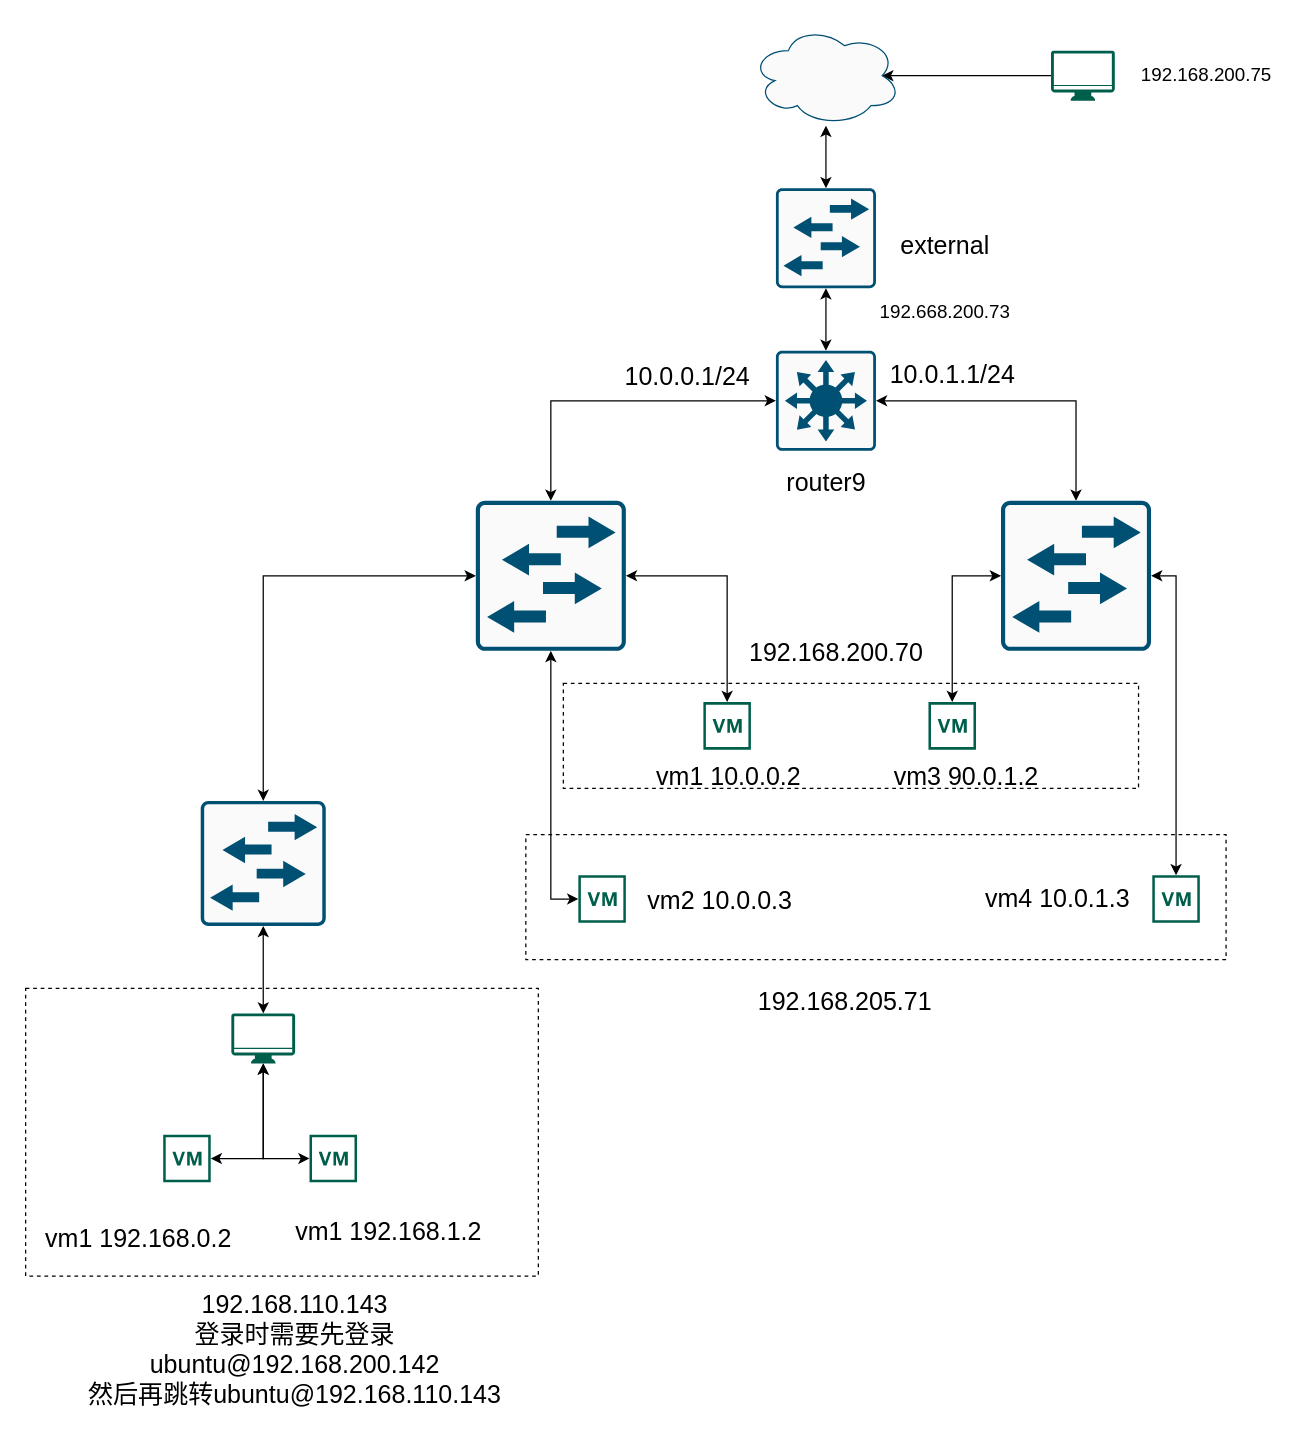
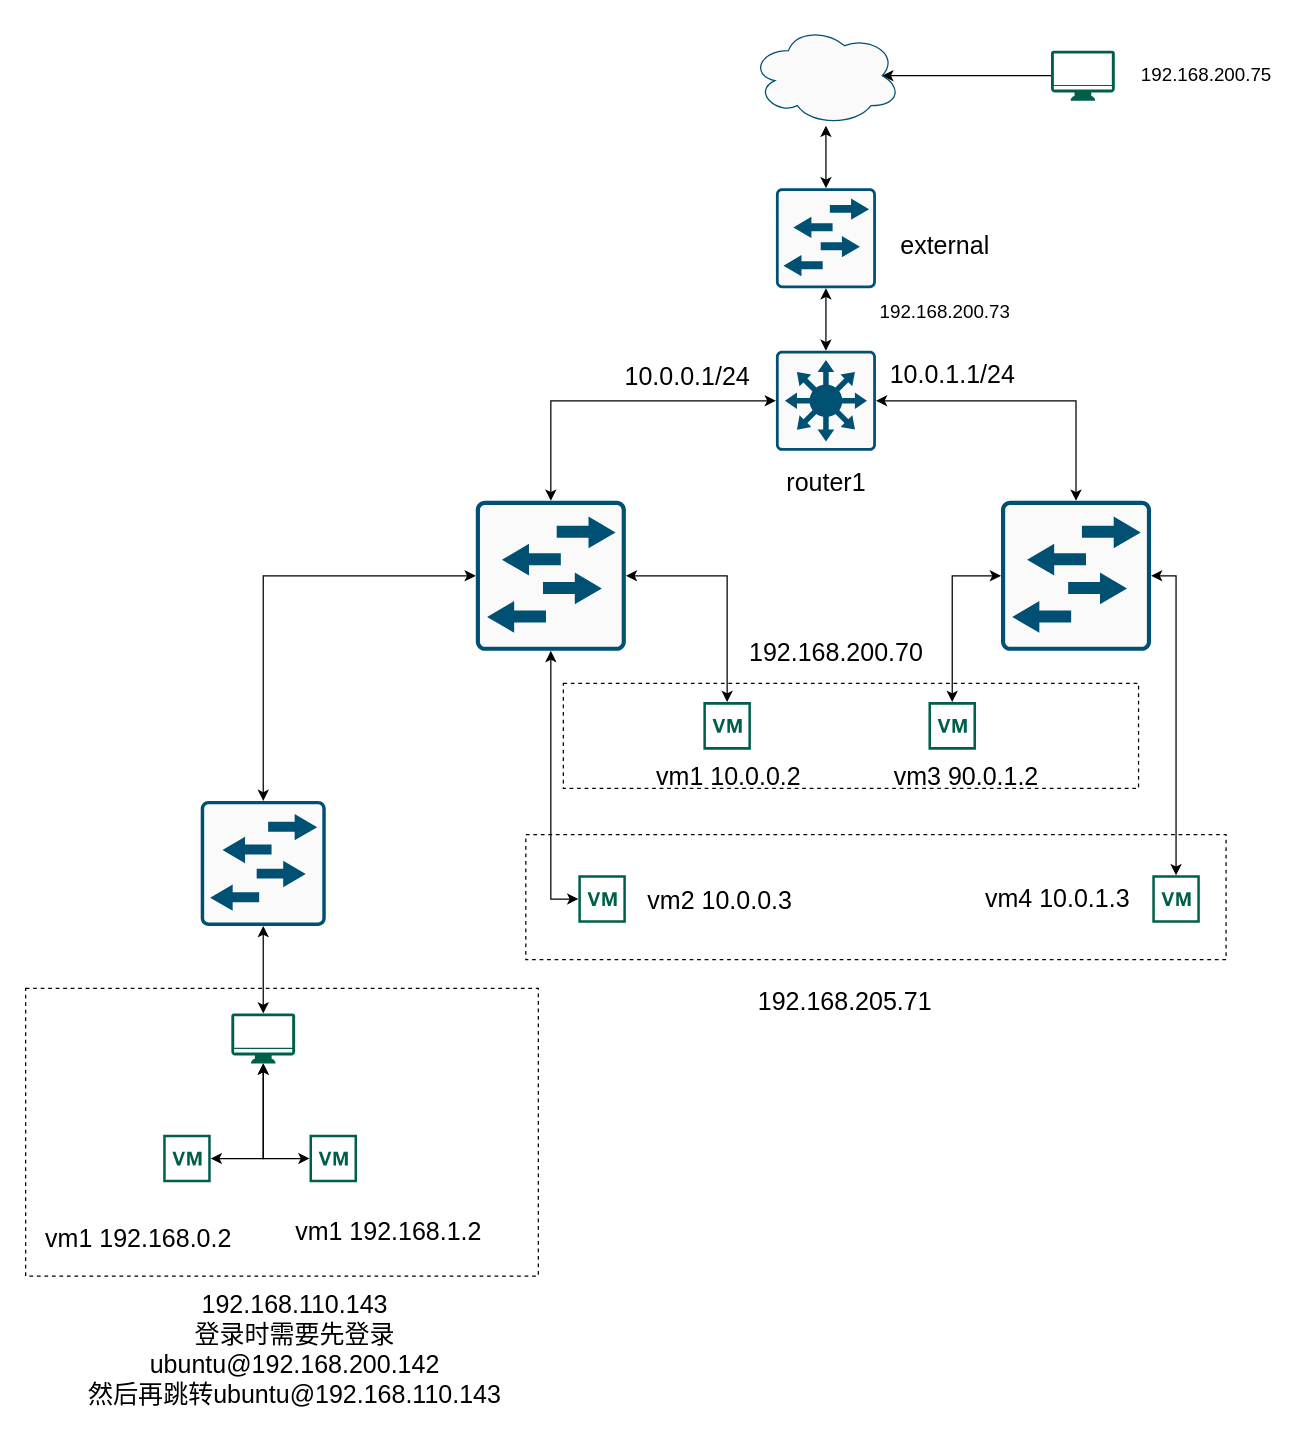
  <mxCell id="0" style=";html=1;" />
  <mxCell id="1" style=";html=1;" parent="0" />
  <mxCell id="2" value="" style="rounded=0;whiteSpace=wrap;html=1;fontSize=20;fillColor=none;dashed=1;" vertex="1" parent="1"><mxGeometry x="450" y="546" width="460" height="84" as="geometry" /></mxCell>
  <mxCell id="3" value="" style="rounded=0;whiteSpace=wrap;html=1;fontSize=20;fillColor=none;dashed=1;" vertex="1" parent="1"><mxGeometry x="420" y="667" width="560" height="100" as="geometry" /></mxCell>
  <mxCell id="4" value="" style="edgeStyle=none;rounded=0;orthogonalLoop=1;jettySize=auto;html=1;entryX=0.875;entryY=0.5;entryDx=0;entryDy=0;entryPerimeter=0;" edge="1" parent="1" source="5" target="11"><mxGeometry relative="1" as="geometry"><mxPoint x="1105" y="130" as="targetPoint" /></mxGeometry></mxCell>
  <mxCell id="5" value="" style="pointerEvents=1;shadow=0;dashed=0;html=1;strokeColor=none;fillColor=#005F4B;labelPosition=center;verticalLabelPosition=bottom;verticalAlign=top;align=center;outlineConnect=0;shape=mxgraph.veeam2.monitor;" vertex="1" parent="1"><mxGeometry x="840" y="40" width="51" height="40" as="geometry" /></mxCell>
  <mxCell id="6" value="192.168.200.75" style="text;html=1;resizable=0;autosize=1;align=center;verticalAlign=middle;points=[];fillColor=none;strokeColor=none;rounded=0;fontSize=15;" vertex="1" parent="1"><mxGeometry x="904" y="49" width="120" height="20" as="geometry" /></mxCell>
  <mxCell id="7" value="" style="edgeStyle=none;rounded=0;orthogonalLoop=1;jettySize=auto;html=1;startArrow=classic;startFill=1;fontSize=15;" edge="1" parent="1" source="8" target="11"><mxGeometry relative="1" as="geometry" /></mxCell>
  <mxCell id="8" value="" style="points=[[0.015,0.015,0],[0.985,0.015,0],[0.985,0.985,0],[0.015,0.985,0],[0.25,0,0],[0.5,0,0],[0.75,0,0],[1,0.25,0],[1,0.5,0],[1,0.75,0],[0.75,1,0],[0.5,1,0],[0.25,1,0],[0,0.75,0],[0,0.5,0],[0,0.25,0]];verticalLabelPosition=bottom;html=1;verticalAlign=top;aspect=fixed;align=center;pointerEvents=1;shape=mxgraph.cisco19.rect;prIcon=l2_switch;fillColor=#FAFAFA;strokeColor=#005073;fontSize=15;" vertex="1" parent="1"><mxGeometry x="620" y="150" width="80" height="80" as="geometry" /></mxCell>
  <mxCell id="9" value="" style="edgeStyle=none;rounded=0;orthogonalLoop=1;jettySize=auto;html=1;fontSize=15;startArrow=classic;startFill=1;" edge="1" parent="1" source="10" target="8"><mxGeometry relative="1" as="geometry" /></mxCell>
  <mxCell id="10" value="" style="points=[[0.015,0.015,0],[0.985,0.015,0],[0.985,0.985,0],[0.015,0.985,0],[0.25,0,0],[0.5,0,0],[0.75,0,0],[1,0.25,0],[1,0.5,0],[1,0.75,0],[0.75,1,0],[0.5,1,0],[0.25,1,0],[0,0.75,0],[0,0.5,0],[0,0.25,0]];verticalLabelPosition=bottom;html=1;verticalAlign=top;aspect=fixed;align=center;pointerEvents=1;shape=mxgraph.cisco19.rect;prIcon=l3_switch;fillColor=#FAFAFA;strokeColor=#005073;fontSize=15;" vertex="1" parent="1"><mxGeometry x="620" y="280" width="80" height="80" as="geometry" /></mxCell>
  <mxCell id="11" value="" style="ellipse;shape=cloud;whiteSpace=wrap;html=1;fontSize=15;verticalAlign=top;strokeColor=#005073;fillColor=#FAFAFA;" vertex="1" parent="1"><mxGeometry x="600" y="20" width="120" height="80" as="geometry" /></mxCell>
  <mxCell id="12" value="external" style="text;html=1;resizable=0;autosize=1;align=center;verticalAlign=middle;points=[];fillColor=none;strokeColor=none;rounded=0;fontSize=20;" vertex="1" parent="1"><mxGeometry x="710" y="180" width="90" height="30" as="geometry" /></mxCell>
- <mxCell id="13" value="router9" style="text;html=1;resizable=0;autosize=1;align=center;verticalAlign=middle;points=[];fillColor=none;strokeColor=none;rounded=0;fontSize=20;" vertex="1" parent="1"><mxGeometry x="620" y="370" width="80" height="30" as="geometry" /></mxCell>
+ <mxCell id="13" value="router1" style="text;html=1;resizable=0;autosize=1;align=center;verticalAlign=middle;points=[];fillColor=none;strokeColor=none;rounded=0;fontSize=20;" vertex="1" parent="1"><mxGeometry x="620" y="370" width="80" height="30" as="geometry" /></mxCell>
  <mxCell id="14" style="edgeStyle=orthogonalEdgeStyle;rounded=0;orthogonalLoop=1;jettySize=auto;html=1;exitX=0.5;exitY=0;exitDx=0;exitDy=0;exitPerimeter=0;entryX=0;entryY=0.5;entryDx=0;entryDy=0;entryPerimeter=0;startArrow=classic;startFill=1;fontSize=20;" edge="1" parent="1" source="16" target="10"><mxGeometry relative="1" as="geometry" /></mxCell>
  <mxCell id="15" style="edgeStyle=orthogonalEdgeStyle;rounded=0;orthogonalLoop=1;jettySize=auto;html=1;exitX=1;exitY=0.5;exitDx=0;exitDy=0;exitPerimeter=0;startArrow=classic;startFill=1;fontSize=20;" edge="1" parent="1" source="16" target="27"><mxGeometry relative="1" as="geometry" /></mxCell>
  <mxCell id="16" value="" style="points=[[0.015,0.015,0],[0.985,0.015,0],[0.985,0.985,0],[0.015,0.985,0],[0.25,0,0],[0.5,0,0],[0.75,0,0],[1,0.25,0],[1,0.5,0],[1,0.75,0],[0.75,1,0],[0.5,1,0],[0.25,1,0],[0,0.75,0],[0,0.5,0],[0,0.25,0]];verticalLabelPosition=bottom;html=1;verticalAlign=top;aspect=fixed;align=center;pointerEvents=1;shape=mxgraph.cisco19.rect;prIcon=l2_switch;fillColor=#FAFAFA;strokeColor=#005073;fontSize=20;" vertex="1" parent="1"><mxGeometry x="380" y="400" width="120" height="120" as="geometry" /></mxCell>
  <mxCell id="17" style="edgeStyle=orthogonalEdgeStyle;rounded=0;orthogonalLoop=1;jettySize=auto;html=1;exitX=0.5;exitY=0;exitDx=0;exitDy=0;exitPerimeter=0;entryX=1;entryY=0.5;entryDx=0;entryDy=0;entryPerimeter=0;startArrow=classic;startFill=1;fontSize=20;" edge="1" parent="1" source="20" target="10"><mxGeometry relative="1" as="geometry" /></mxCell>
  <mxCell id="18" style="edgeStyle=orthogonalEdgeStyle;rounded=0;orthogonalLoop=1;jettySize=auto;html=1;exitX=1;exitY=0.5;exitDx=0;exitDy=0;exitPerimeter=0;startArrow=classic;startFill=1;fontSize=20;" edge="1" parent="1" source="20" target="24"><mxGeometry relative="1" as="geometry" /></mxCell>
  <mxCell id="19" style="edgeStyle=orthogonalEdgeStyle;rounded=0;orthogonalLoop=1;jettySize=auto;html=1;exitX=0;exitY=0.5;exitDx=0;exitDy=0;exitPerimeter=0;startArrow=classic;startFill=1;fontSize=20;" edge="1" parent="1" source="20" target="23"><mxGeometry relative="1" as="geometry" /></mxCell>
  <mxCell id="20" value="" style="points=[[0.015,0.015,0],[0.985,0.015,0],[0.985,0.985,0],[0.015,0.985,0],[0.25,0,0],[0.5,0,0],[0.75,0,0],[1,0.25,0],[1,0.5,0],[1,0.75,0],[0.75,1,0],[0.5,1,0],[0.25,1,0],[0,0.75,0],[0,0.5,0],[0,0.25,0]];verticalLabelPosition=bottom;html=1;verticalAlign=top;aspect=fixed;align=center;pointerEvents=1;shape=mxgraph.cisco19.rect;prIcon=l2_switch;fillColor=#FAFAFA;strokeColor=#005073;fontSize=20;" vertex="1" parent="1"><mxGeometry x="800" y="400" width="120" height="120" as="geometry" /></mxCell>
  <mxCell id="21" value="10.0.1.1/24" style="text;html=1;resizable=0;autosize=1;align=center;verticalAlign=middle;points=[];fillColor=none;strokeColor=none;rounded=0;fontSize=20;" vertex="1" parent="1"><mxGeometry x="701" y="283" width="120" height="30" as="geometry" /></mxCell>
  <mxCell id="22" value="10.0.0.1/24" style="text;html=1;resizable=0;autosize=1;align=center;verticalAlign=middle;points=[];fillColor=none;strokeColor=none;rounded=0;fontSize=20;" vertex="1" parent="1"><mxGeometry x="489" y="285" width="120" height="30" as="geometry" /></mxCell>
  <mxCell id="23" value="" style="pointerEvents=1;shadow=0;dashed=0;html=1;strokeColor=none;fillColor=#005F4B;labelPosition=center;verticalLabelPosition=bottom;verticalAlign=top;align=center;outlineConnect=0;shape=mxgraph.veeam2.vm_snapshot;fontSize=20;" vertex="1" parent="1"><mxGeometry x="742" y="561" width="38" height="38" as="geometry" /></mxCell>
  <mxCell id="24" value="" style="pointerEvents=1;shadow=0;dashed=0;html=1;strokeColor=none;fillColor=#005F4B;labelPosition=center;verticalLabelPosition=bottom;verticalAlign=top;align=center;outlineConnect=0;shape=mxgraph.veeam2.vm_snapshot;fontSize=20;" vertex="1" parent="1"><mxGeometry x="921" y="699.5" width="38" height="38" as="geometry" /></mxCell>
  <mxCell id="25" value="" style="edgeStyle=orthogonalEdgeStyle;rounded=0;orthogonalLoop=1;jettySize=auto;html=1;startArrow=classic;startFill=1;fontSize=20;entryX=0.5;entryY=1;entryDx=0;entryDy=0;entryPerimeter=0;" edge="1" parent="1" source="26" target="16"><mxGeometry relative="1" as="geometry"><Array as="points"><mxPoint x="440" y="719" /></Array></mxGeometry></mxCell>
  <mxCell id="26" value="" style="pointerEvents=1;shadow=0;dashed=0;html=1;strokeColor=none;fillColor=#005F4B;labelPosition=center;verticalLabelPosition=bottom;verticalAlign=top;align=center;outlineConnect=0;shape=mxgraph.veeam2.vm_snapshot;fontSize=20;" vertex="1" parent="1"><mxGeometry x="462" y="699.5" width="38" height="38" as="geometry" /></mxCell>
  <mxCell id="27" value="" style="pointerEvents=1;shadow=0;dashed=0;html=1;strokeColor=none;fillColor=#005F4B;labelPosition=center;verticalLabelPosition=bottom;verticalAlign=top;align=center;outlineConnect=0;shape=mxgraph.veeam2.vm_snapshot;fontSize=20;" vertex="1" parent="1"><mxGeometry x="562" y="561" width="38" height="38" as="geometry" /></mxCell>
  <mxCell id="28" style="edgeStyle=orthogonalEdgeStyle;rounded=0;orthogonalLoop=1;jettySize=auto;html=1;exitX=0.5;exitY=0;exitDx=0;exitDy=0;exitPerimeter=0;entryX=0;entryY=0.5;entryDx=0;entryDy=0;entryPerimeter=0;startArrow=classic;startFill=1;fontSize=20;" edge="1" parent="1" source="30" target="16"><mxGeometry relative="1" as="geometry" /></mxCell>
  <mxCell id="29" style="edgeStyle=orthogonalEdgeStyle;rounded=0;orthogonalLoop=1;jettySize=auto;html=1;exitX=0.5;exitY=1;exitDx=0;exitDy=0;exitPerimeter=0;startArrow=classic;startFill=1;fontSize=20;" edge="1" parent="1" source="30" target="31"><mxGeometry relative="1" as="geometry" /></mxCell>
  <mxCell id="30" value="" style="points=[[0.015,0.015,0],[0.985,0.015,0],[0.985,0.985,0],[0.015,0.985,0],[0.25,0,0],[0.5,0,0],[0.75,0,0],[1,0.25,0],[1,0.5,0],[1,0.75,0],[0.75,1,0],[0.5,1,0],[0.25,1,0],[0,0.75,0],[0,0.5,0],[0,0.25,0]];verticalLabelPosition=bottom;html=1;verticalAlign=top;aspect=fixed;align=center;pointerEvents=1;shape=mxgraph.cisco19.rect;prIcon=l2_switch;fillColor=#FAFAFA;strokeColor=#005073;fontSize=20;" vertex="1" parent="1"><mxGeometry x="160" y="640" width="100" height="100" as="geometry" /></mxCell>
  <mxCell id="31" value="" style="pointerEvents=1;shadow=0;dashed=0;html=1;strokeColor=none;fillColor=#005F4B;labelPosition=center;verticalLabelPosition=bottom;verticalAlign=top;align=center;outlineConnect=0;shape=mxgraph.veeam2.monitor;fontSize=20;" vertex="1" parent="1"><mxGeometry x="184.5" y="810" width="51" height="40" as="geometry" /></mxCell>
  <mxCell id="32" value="" style="edgeStyle=orthogonalEdgeStyle;rounded=0;orthogonalLoop=1;jettySize=auto;html=1;startArrow=classic;startFill=1;fontSize=20;" edge="1" parent="1" source="33" target="31"><mxGeometry relative="1" as="geometry" /></mxCell>
  <mxCell id="33" value="" style="pointerEvents=1;shadow=0;dashed=0;html=1;strokeColor=none;fillColor=#005F4B;labelPosition=center;verticalLabelPosition=bottom;verticalAlign=top;align=center;outlineConnect=0;shape=mxgraph.veeam2.vm_snapshot;fontSize=20;" vertex="1" parent="1"><mxGeometry x="130" y="907" width="38" height="38" as="geometry" /></mxCell>
  <mxCell id="34" value="" style="edgeStyle=orthogonalEdgeStyle;rounded=0;orthogonalLoop=1;jettySize=auto;html=1;startArrow=classic;startFill=1;fontSize=20;" edge="1" parent="1" source="35" target="31"><mxGeometry relative="1" as="geometry" /></mxCell>
  <mxCell id="35" value="" style="pointerEvents=1;shadow=0;dashed=0;html=1;strokeColor=none;fillColor=#005F4B;labelPosition=center;verticalLabelPosition=bottom;verticalAlign=top;align=center;outlineConnect=0;shape=mxgraph.veeam2.vm_snapshot;fontSize=20;" vertex="1" parent="1"><mxGeometry x="247" y="907" width="38" height="38" as="geometry" /></mxCell>
  <mxCell id="36" value="192.168.200.70" style="text;html=1;resizable=0;autosize=1;align=center;verticalAlign=middle;points=[];fillColor=none;strokeColor=none;rounded=0;fontSize=20;" vertex="1" parent="1"><mxGeometry x="593" y="506" width="150" height="30" as="geometry" /></mxCell>
  <mxCell id="37" value="vm1 10.0.0.2" style="text;html=1;resizable=0;autosize=1;align=center;verticalAlign=middle;points=[];fillColor=none;strokeColor=none;rounded=0;fontSize=20;" vertex="1" parent="1"><mxGeometry x="517" y="605" width="130" height="30" as="geometry" /></mxCell>
  <mxCell id="38" value="vm3 90.0.1.2" style="text;html=1;resizable=0;autosize=1;align=center;verticalAlign=middle;points=[];fillColor=none;strokeColor=none;rounded=0;fontSize=20;" vertex="1" parent="1"><mxGeometry x="707" y="605" width="130" height="30" as="geometry" /></mxCell>
  <mxCell id="39" value="vm2 10.0.0.3" style="text;html=1;resizable=0;autosize=1;align=center;verticalAlign=middle;points=[];fillColor=none;strokeColor=none;rounded=0;fontSize=20;" vertex="1" parent="1"><mxGeometry x="510" y="703.5" width="130" height="30" as="geometry" /></mxCell>
  <mxCell id="40" value="vm4 10.0.1.3" style="text;html=1;resizable=0;autosize=1;align=center;verticalAlign=middle;points=[];fillColor=none;strokeColor=none;rounded=0;fontSize=20;" vertex="1" parent="1"><mxGeometry x="780" y="702" width="130" height="30" as="geometry" /></mxCell>
  <mxCell id="41" value="vm1 192.168.0.2" style="text;html=1;resizable=0;autosize=1;align=center;verticalAlign=middle;points=[];fillColor=none;strokeColor=none;rounded=0;fontSize=20;" vertex="1" parent="1"><mxGeometry x="30" y="974" width="160" height="30" as="geometry" /></mxCell>
  <mxCell id="42" value="vm1 192.168.1.2" style="text;html=1;resizable=0;autosize=1;align=center;verticalAlign=middle;points=[];fillColor=none;strokeColor=none;rounded=0;fontSize=20;" vertex="1" parent="1"><mxGeometry x="230" y="969" width="160" height="30" as="geometry" /></mxCell>
  <mxCell id="43" value="" style="rounded=0;whiteSpace=wrap;html=1;fillColor=none;fontSize=20;dashed=1;" vertex="1" parent="1"><mxGeometry x="20" y="790" width="410" height="230" as="geometry" /></mxCell>
  <mxCell id="44" value="192.168.110.143&lt;br&gt;登录时需要先登录&lt;br&gt;ubuntu@192.168.200.142&lt;br&gt;然后再跳转ubuntu@192.168.110.143" style="text;html=1;resizable=0;autosize=1;align=center;verticalAlign=middle;points=[];fillColor=none;strokeColor=none;rounded=0;dashed=1;fontSize=20;" vertex="1" parent="1"><mxGeometry x="60" y="1028" width="350" height="100" as="geometry" /></mxCell>
- <mxCell id="45" value="192.668.200.73" style="text;html=1;resizable=0;autosize=1;align=center;verticalAlign=middle;points=[];fillColor=none;strokeColor=none;rounded=0;dashed=1;fontSize=15;" vertex="1" parent="1"><mxGeometry x="695" y="238" width="120" height="20" as="geometry" /></mxCell>
+ <mxCell id="45" value="192.168.200.73" style="text;html=1;resizable=0;autosize=1;align=center;verticalAlign=middle;points=[];fillColor=none;strokeColor=none;rounded=0;dashed=1;fontSize=15;" vertex="1" parent="1"><mxGeometry x="695" y="238" width="120" height="20" as="geometry" /></mxCell>
  <mxCell id="46" value="192.168.205.71" style="text;html=1;resizable=0;autosize=1;align=center;verticalAlign=middle;points=[];fillColor=none;strokeColor=none;rounded=0;dashed=1;fontSize=20;" vertex="1" parent="1"><mxGeometry x="600" y="785" width="150" height="30" as="geometry" /></mxCell>
